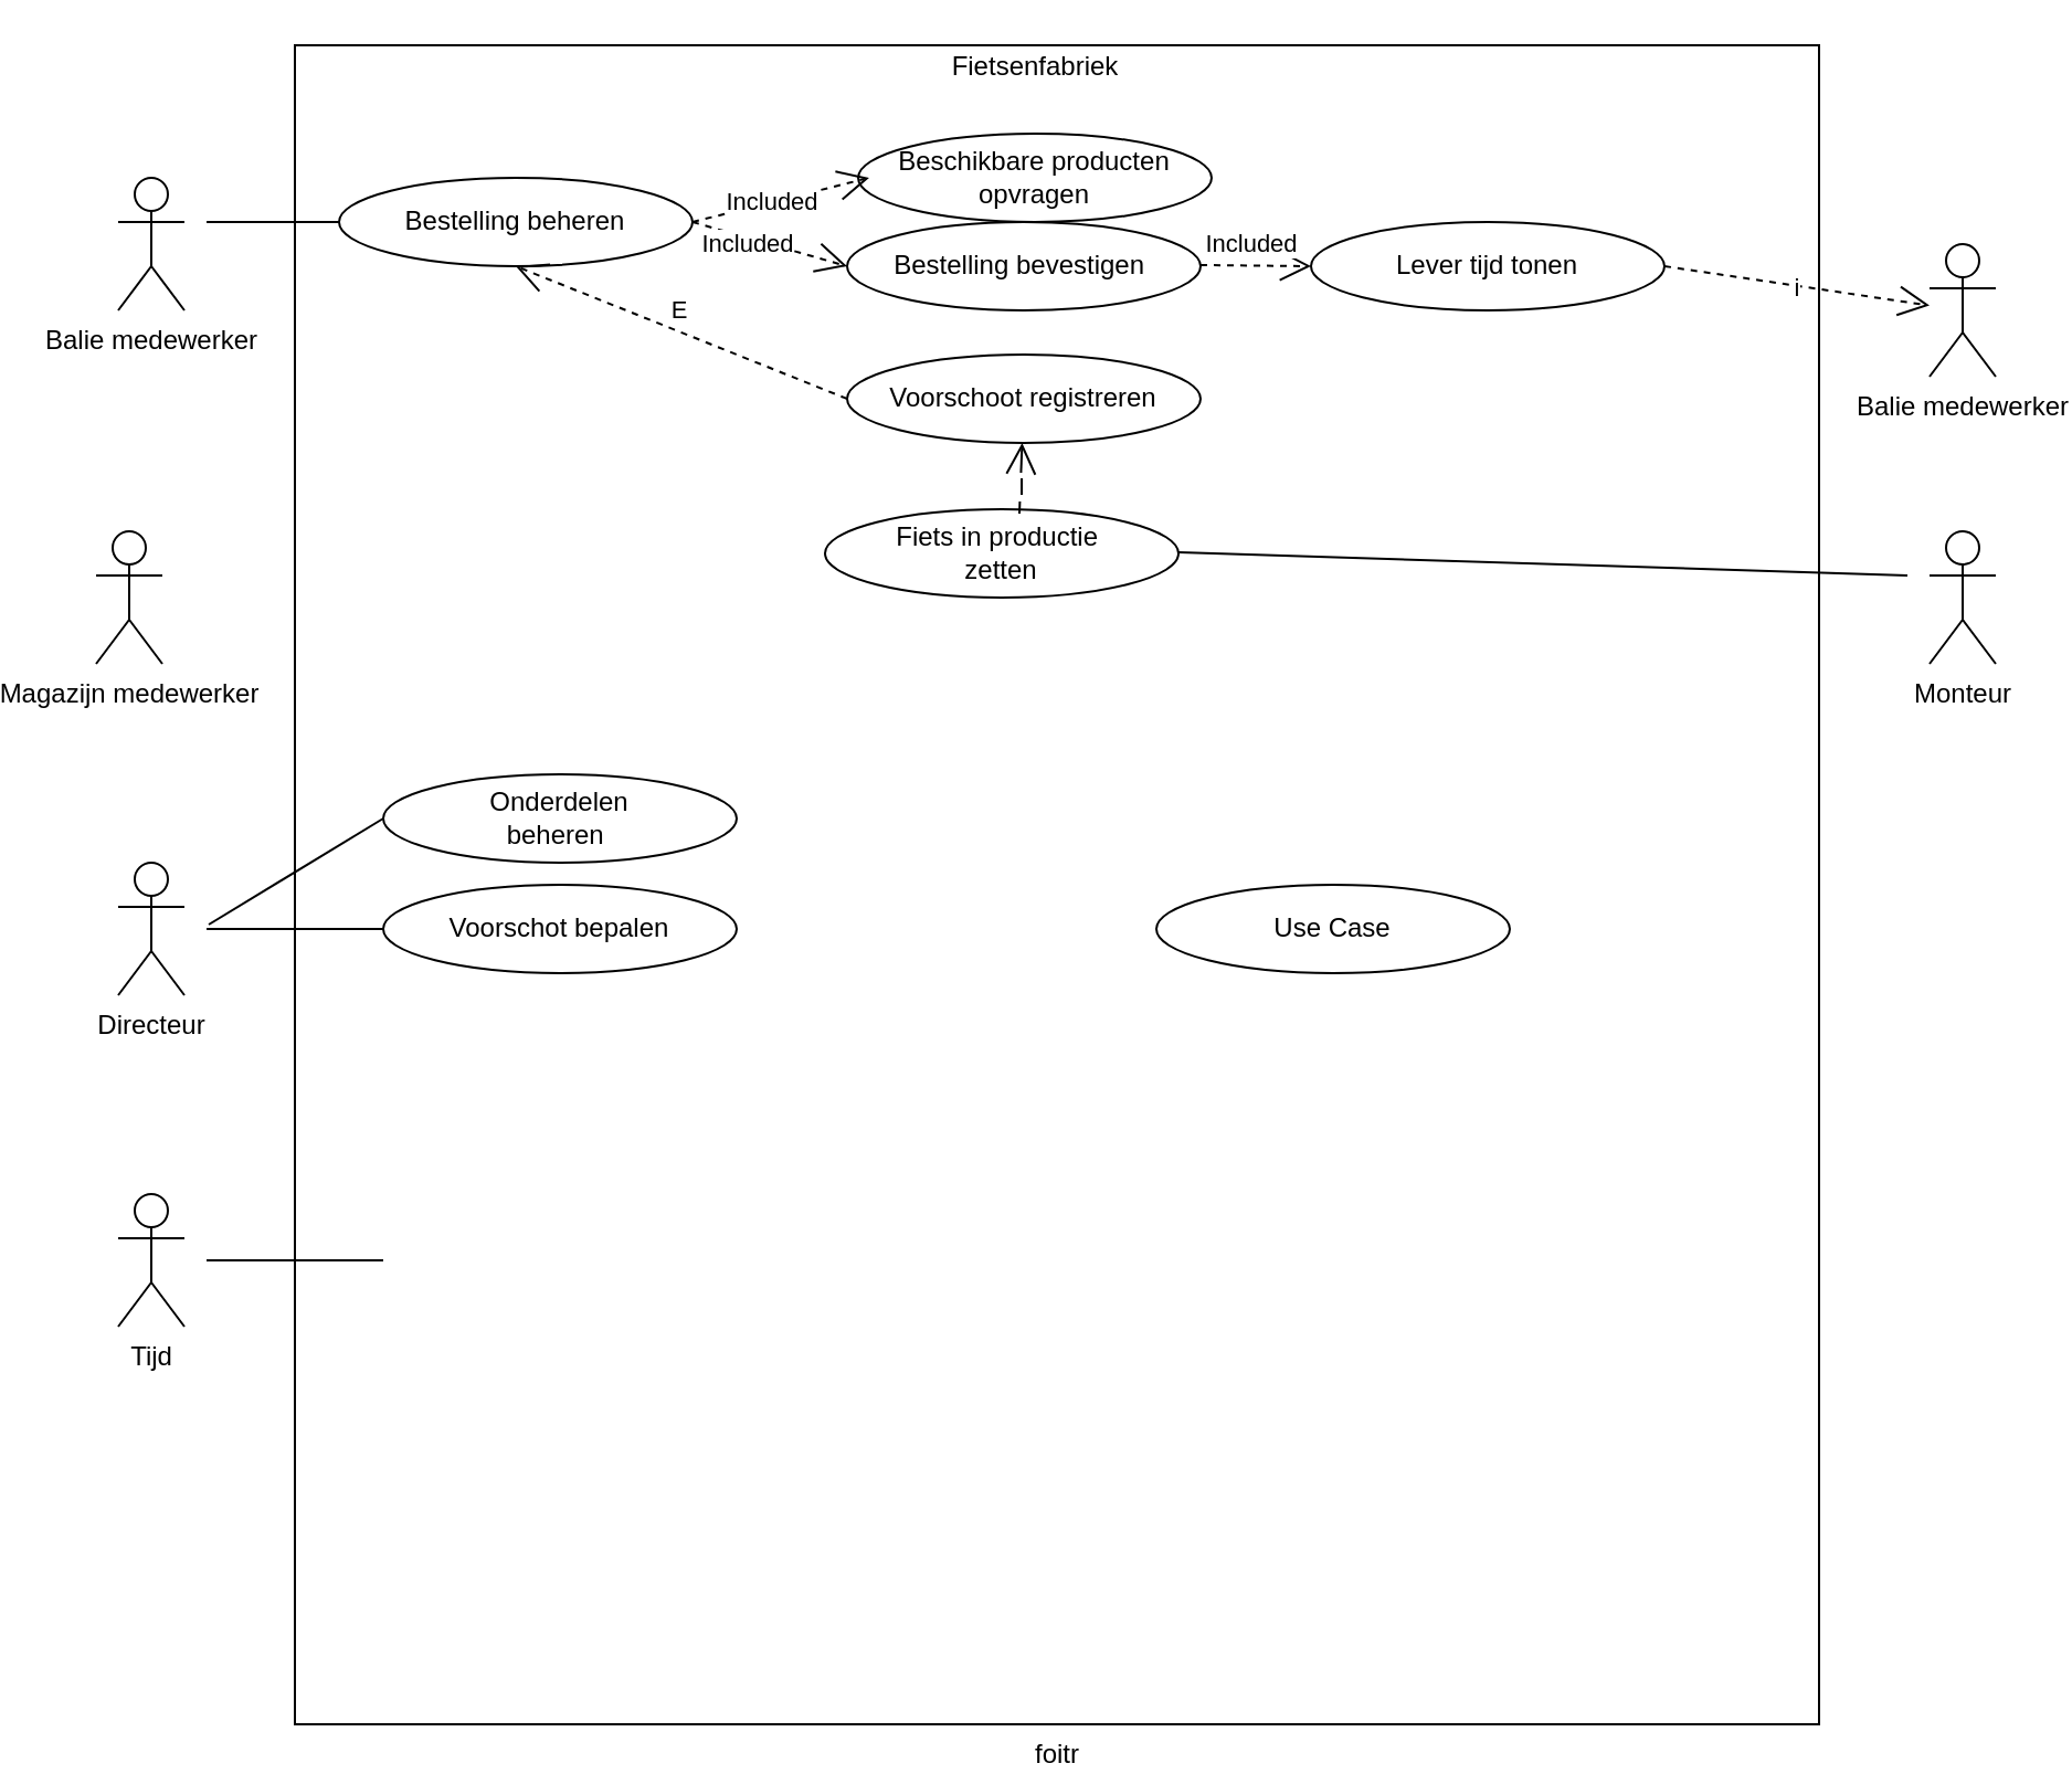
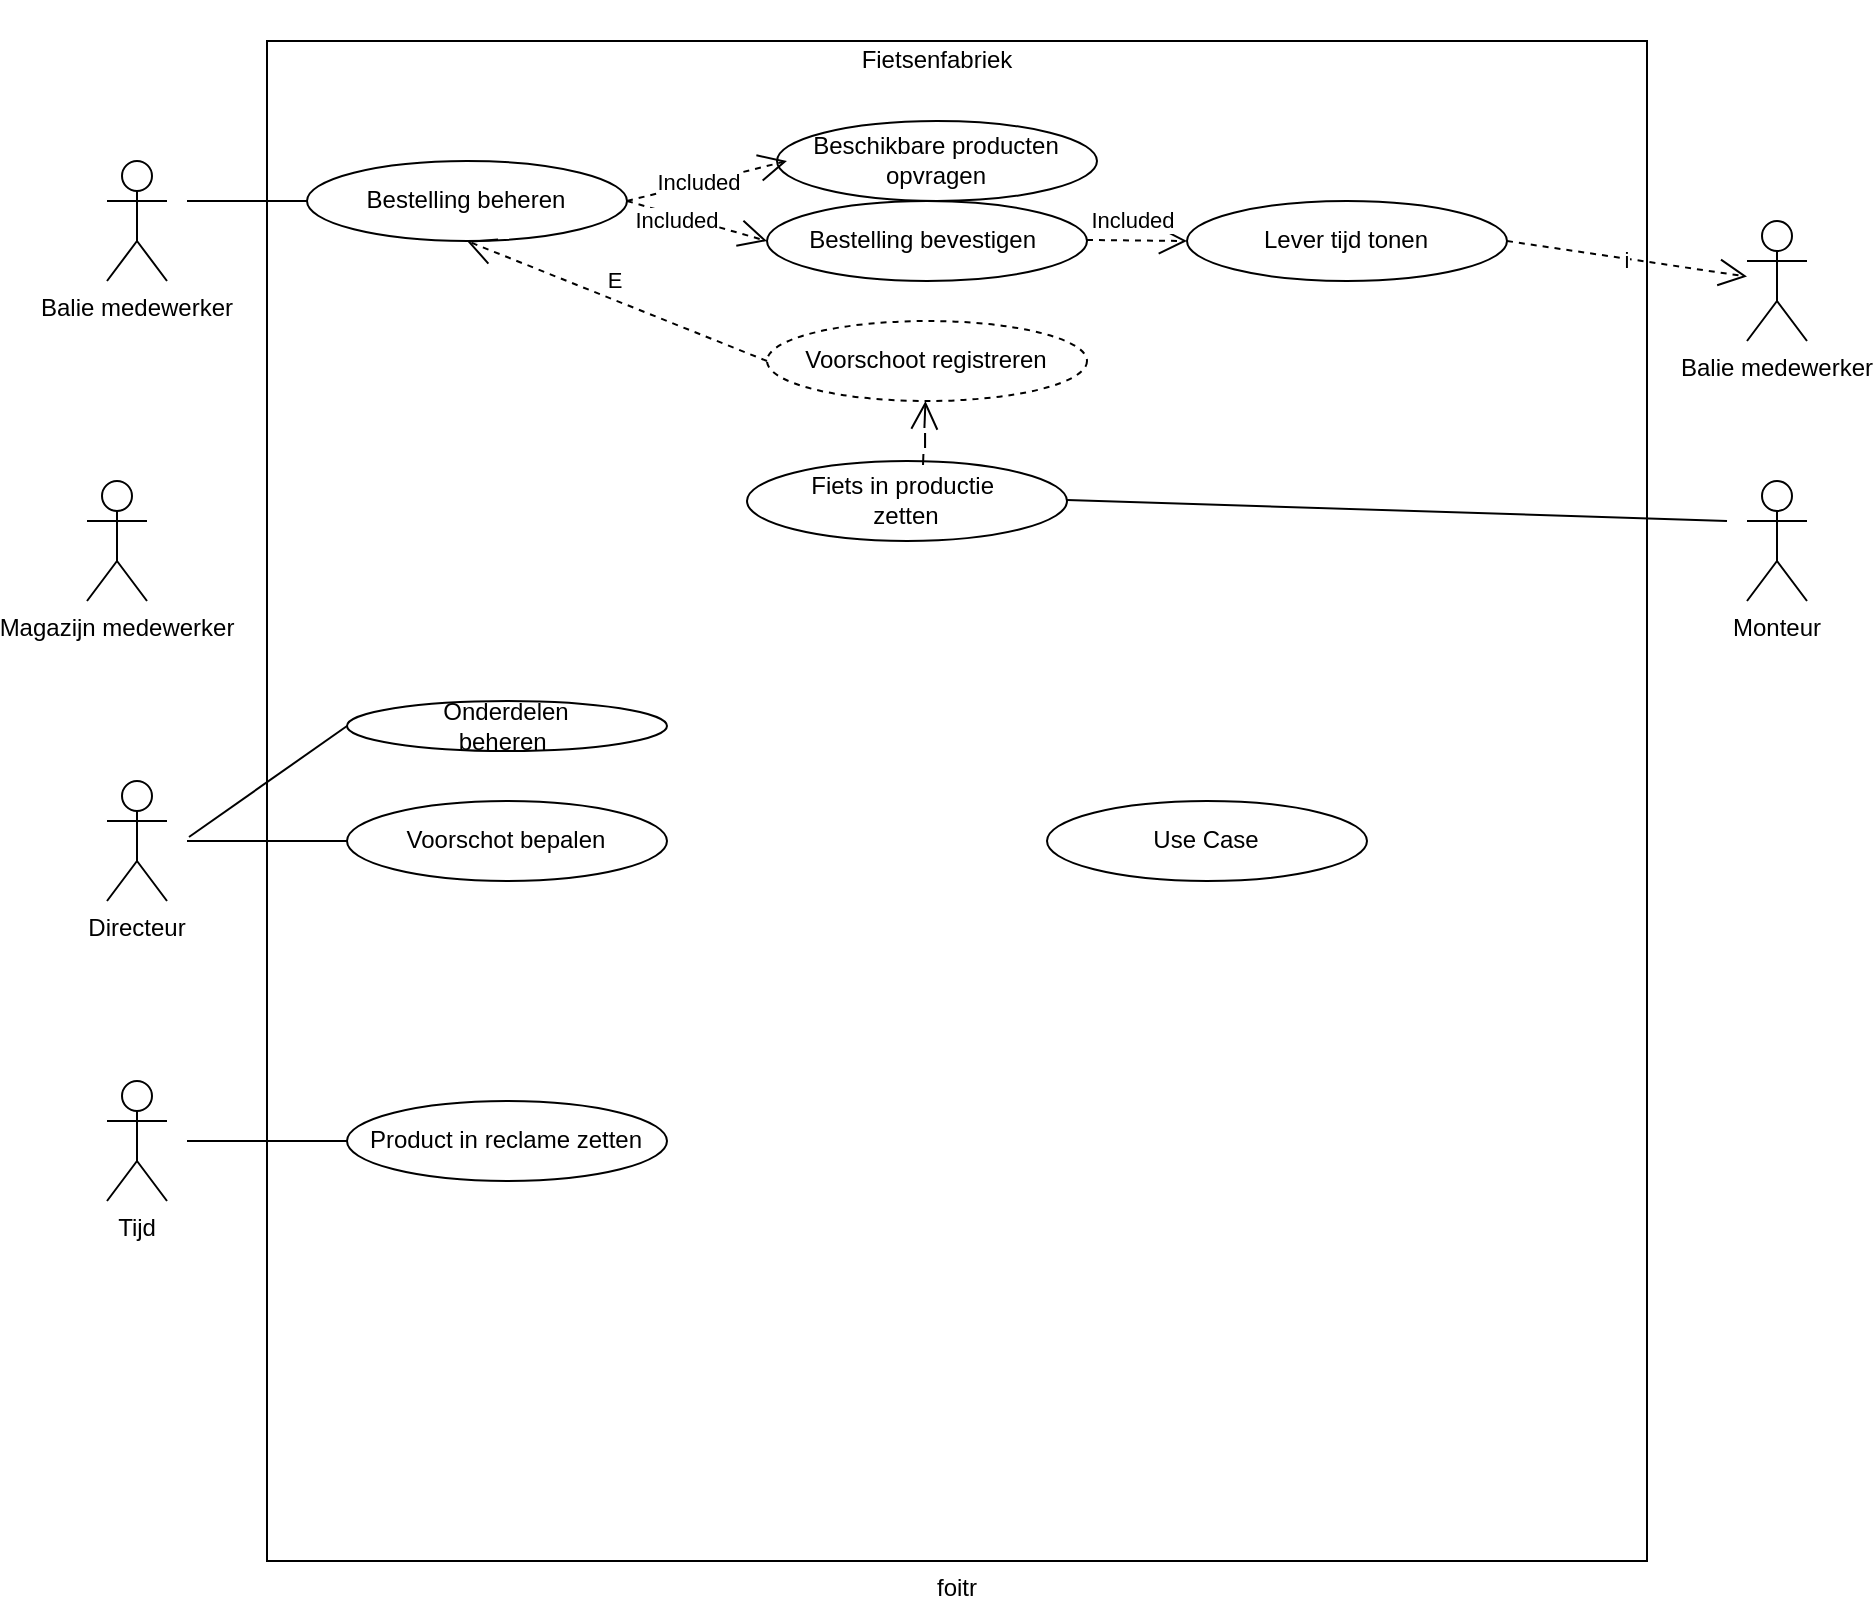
  <mxCell id="0" />
  <mxCell id="1" parent="0" />
  <mxCell id="2" value="Balie medewerker&lt;br&gt;" style="shape=umlActor;verticalLabelPosition=bottom;labelBackgroundColor=#ffffff;verticalAlign=top;html=1;" vertex="1" parent="1"><mxGeometry x="30" y="80" width="30" height="60" as="geometry" /></mxCell>
  <mxCell id="3" value="Monteur" style="shape=umlActor;verticalLabelPosition=bottom;labelBackgroundColor=#ffffff;verticalAlign=top;html=1;" vertex="1" parent="1"><mxGeometry x="850" y="240" width="30" height="60" as="geometry" /></mxCell>
  <mxCell id="4" value="Directeur&lt;br&gt;" style="shape=umlActor;verticalLabelPosition=bottom;labelBackgroundColor=#ffffff;verticalAlign=top;html=1;" vertex="1" parent="1"><mxGeometry x="30" y="390" width="30" height="60" as="geometry" /></mxCell>
  <mxCell id="5" value="Tijd&lt;br&gt;" style="shape=umlActor;verticalLabelPosition=bottom;labelBackgroundColor=#ffffff;verticalAlign=top;html=1;" vertex="1" parent="1"><mxGeometry x="30" y="540" width="30" height="60" as="geometry" /></mxCell>
  <mxCell id="6" value="foitr" style="verticalLabelPosition=bottom;verticalAlign=top;html=1;shape=mxgraph.basic.rect;fillColor2=none;strokeWidth=1;size=20;indent=5;" vertex="1" parent="1"><mxGeometry x="110" width="690" height="760" as="geometry" y="20" /></mxCell>
+ <mxCell id="7" value="Product in reclame zetten&lt;br&gt;" style="ellipse;whiteSpace=wrap;html=1;" vertex="1" parent="1"><mxGeometry x="150" y="550" width="160" height="40" as="geometry" /></mxCell>
  <mxCell id="8" value="Fietsenfabriek&lt;br&gt;" style="text;html=1;align=center;verticalAlign=middle;resizable=0;points=[];autosize=1;" vertex="1" parent="1"><mxGeometry x="400" width="90" height="20" as="geometry" y="20" /></mxCell>
  <mxCell id="9" value="" style="line;strokeWidth=1;fillColor=none;align=left;verticalAlign=middle;spacingTop=-1;spacingLeft=3;spacingRight=3;rotatable=0;labelPosition=right;points=[];portConstraint=eastwest;" vertex="1" parent="1"><mxGeometry x="70" y="566" width="80" height="8" as="geometry" /></mxCell>
  <mxCell id="10" value="Lever tijd tonen" style="ellipse;whiteSpace=wrap;html=1;" vertex="1" parent="1"><mxGeometry x="570" y="100" width="160" height="40" as="geometry" /></mxCell>
  <mxCell id="11" value="Bestelling beheren" style="ellipse;whiteSpace=wrap;html=1;" vertex="1" parent="1"><mxGeometry x="130" y="80" width="160" height="40" as="geometry" /></mxCell>
- <mxCell id="12" value="Voorschoot registreren" style="ellipse;whiteSpace=wrap;html=1;" vertex="1" parent="1"><mxGeometry x="360" y="160" width="160" height="40" as="geometry" /></mxCell>
+ <mxCell id="12" value="Voorschoot registreren" style="ellipse;whiteSpace=wrap;html=1;dashed=1;" vertex="1" parent="1"><mxGeometry x="360" y="160" width="160" height="40" as="geometry" /></mxCell>
  <mxCell id="13" value="Voorschot bepalen" style="ellipse;whiteSpace=wrap;html=1;" vertex="1" parent="1"><mxGeometry x="150" y="400" width="160" height="40" as="geometry" /></mxCell>
- <mxCell id="14" value="Onderdelen&lt;br&gt;beheren&amp;nbsp;&lt;br&gt;" style="ellipse;whiteSpace=wrap;html=1;" vertex="1" parent="1"><mxGeometry x="150" y="350" width="160" height="40" as="geometry" /></mxCell>
+ <mxCell id="14" value="Onderdelen&lt;br&gt;beheren&amp;nbsp;&lt;br&gt;" style="ellipse;whiteSpace=wrap;html=1;" vertex="1" parent="1"><mxGeometry x="150" y="350" width="160" height="25" as="geometry" /></mxCell>
  <mxCell id="15" value="" style="line;strokeWidth=1;fillColor=none;align=left;verticalAlign=middle;spacingTop=-1;spacingLeft=3;spacingRight=3;rotatable=0;labelPosition=right;points=[];portConstraint=eastwest;" vertex="1" parent="1"><mxGeometry x="70" y="416" width="80" height="8" as="geometry" /></mxCell>
  <mxCell id="16" value="" style="endArrow=none;html=1;rounded=0;entryX=0;entryY=0.5;entryDx=0;entryDy=0;" edge="1" parent="1" target="14"><mxGeometry relative="1" as="geometry"><mxPoint x="71" y="418" as="sourcePoint" /><mxPoint x="155" y="340" as="targetPoint" /><Array as="points" /></mxGeometry></mxCell>
  <mxCell id="17" value="" style="endArrow=none;html=1;rounded=0;" edge="1" parent="1"><mxGeometry relative="1" as="geometry"><mxPoint x="70" y="100" as="sourcePoint" /><mxPoint x="130" y="100" as="targetPoint" /><Array as="points"><mxPoint x="110" y="100" /></Array></mxGeometry></mxCell>
  <mxCell id="18" value="Beschikbare producten opvragen" style="ellipse;whiteSpace=wrap;html=1;" vertex="1" parent="1"><mxGeometry x="365" y="60" width="160" height="40" as="geometry" /></mxCell>
  <mxCell id="19" value="Included" style="endArrow=open;endSize=12;dashed=1;html=1;entryX=0.031;entryY=0.5;entryDx=0;entryDy=0;entryPerimeter=0;" edge="1" parent="1" target="18"><mxGeometry x="-0.108" width="160" relative="1" as="geometry"><mxPoint x="290" y="100" as="sourcePoint" /><mxPoint x="360" y="80" as="targetPoint" /><Array as="points" /><mxPoint as="offset" /></mxGeometry></mxCell>
  <mxCell id="20" value="Bestelling bevestigen&amp;nbsp;" style="ellipse;whiteSpace=wrap;html=1;" vertex="1" parent="1"><mxGeometry x="360" y="100" width="160" height="40" as="geometry" /></mxCell>
  <mxCell id="21" value="Balie medewerker" style="shape=umlActor;verticalLabelPosition=bottom;labelBackgroundColor=#ffffff;verticalAlign=top;html=1;" vertex="1" parent="1"><mxGeometry x="850" y="110" width="30" height="60" as="geometry" /></mxCell>
  <mxCell id="22" value="Included" style="endArrow=open;endSize=12;dashed=1;html=1;" edge="1" parent="1"><mxGeometry x="-0.235" y="-2" width="160" relative="1" as="geometry"><mxPoint x="290" y="100" as="sourcePoint" /><mxPoint x="360" y="120" as="targetPoint" /><mxPoint x="-1" as="offset" /></mxGeometry></mxCell>
  <mxCell id="23" value="Use Case" style="ellipse;whiteSpace=wrap;html=1;" vertex="1" parent="1"><mxGeometry x="500" y="400" width="160" height="40" as="geometry" /></mxCell>
  <mxCell id="24" value="Included" style="endArrow=open;endSize=12;dashed=1;html=1;" edge="1" parent="1" target="10"><mxGeometry x="-0.091" y="10" width="160" relative="1" as="geometry"><mxPoint x="520" y="119.5" as="sourcePoint" /><mxPoint x="630" y="119.5" as="targetPoint" /><Array as="points" /><mxPoint as="offset" /></mxGeometry></mxCell>
  <mxCell id="25" value="i" style="endArrow=open;endSize=12;dashed=1;html=1;" edge="1" parent="1" target="21"><mxGeometry x="0.003" y="-1" width="160" relative="1" as="geometry"><mxPoint x="730" y="120" as="sourcePoint" /><mxPoint x="800" y="120" as="targetPoint" /><mxPoint as="offset" /></mxGeometry></mxCell>
  <mxCell id="26" value="E&lt;br&gt;" style="endArrow=open;endSize=12;dashed=1;html=1;entryX=0.5;entryY=1;entryDx=0;entryDy=0;exitX=0;exitY=0.5;exitDx=0;exitDy=0;" edge="1" parent="1" source="12" target="11"><mxGeometry x="0.05" y="-9" width="160" relative="1" as="geometry"><mxPoint x="350" y="179.5" as="sourcePoint" /><mxPoint x="220" y="179.5" as="targetPoint" /><Array as="points" /><mxPoint as="offset" /></mxGeometry></mxCell>
  <mxCell id="27" value="Fiets in productie&amp;nbsp;&lt;br&gt;zetten" style="ellipse;whiteSpace=wrap;html=1;" vertex="1" parent="1"><mxGeometry x="350" y="230" width="160" height="40" as="geometry" /></mxCell>
  <mxCell id="28" value="I" style="endArrow=open;endSize=12;dashed=0;html=1;exitX=0.55;exitY=0.05;exitDx=0;exitDy=0;exitPerimeter=0;" edge="1" parent="1" source="27" target="12"><mxGeometry x="-0.248" y="-1" width="160" relative="1" as="geometry"><mxPoint x="480" y="230" as="sourcePoint" /><mxPoint x="520" y="230" as="targetPoint" /><mxPoint as="offset" /></mxGeometry></mxCell>
  <mxCell id="29" value="Magazijn medewerker" style="shape=umlActor;verticalLabelPosition=bottom;labelBackgroundColor=#ffffff;verticalAlign=top;html=1;" vertex="1" parent="1"><mxGeometry x="20" y="240" width="30" height="60" as="geometry" /></mxCell>
  <mxCell id="30" value="" style="endArrow=none;html=1;rounded=0;" edge="1" parent="1"><mxGeometry relative="1" as="geometry"><mxPoint x="510" y="249.5" as="sourcePoint" /><mxPoint x="840" y="260" as="targetPoint" /></mxGeometry></mxCell>
